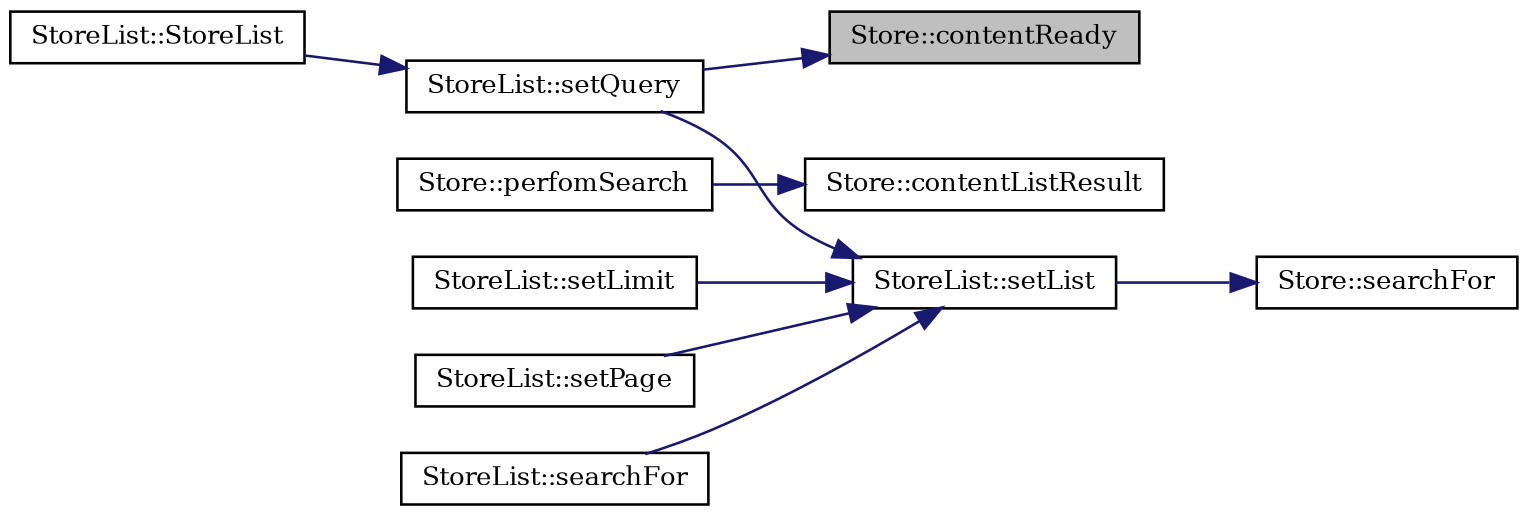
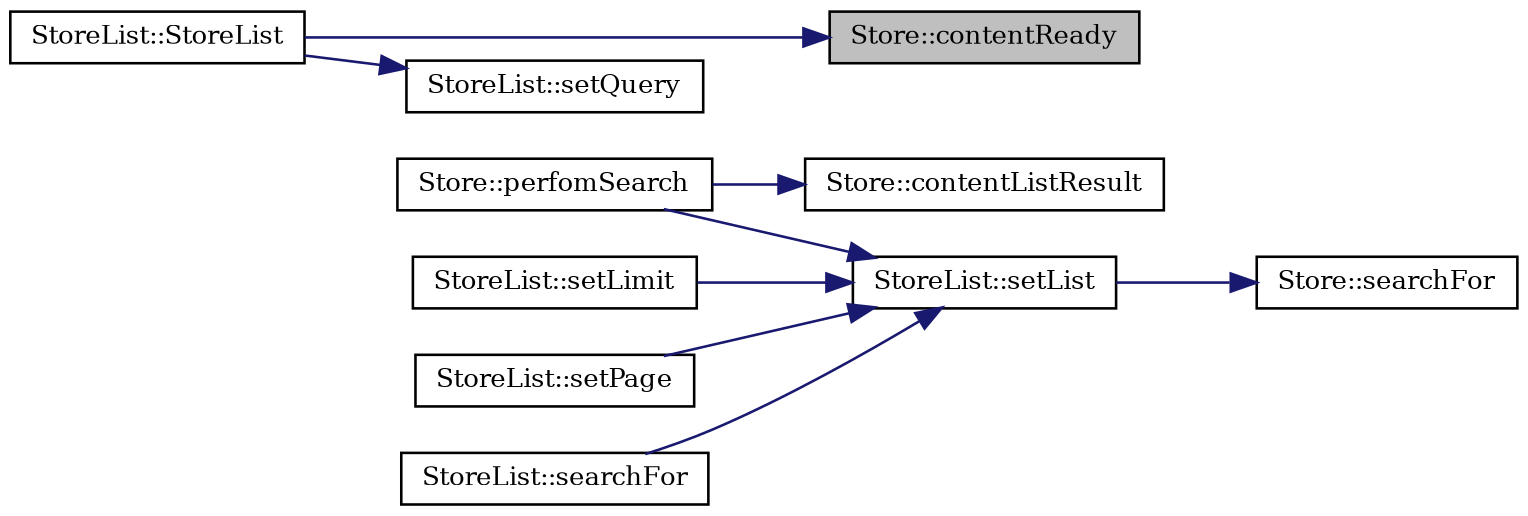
  digraph {
    fontname="DejaVu Serif"
    rankdir=RL
    node [color=black fillcolor=white fontname="DejaVu Serif" fontsize=10 shape=record style=filled]
    edge [color=midnightblue dir=back fontname="DejaVu Serif" fontsize=10 labelfontname=Helvetica labelfontsize=10 style=solid]
    n1 [fillcolor=grey75 fontcolor=black height=0.2 label="Store::contentReady" width=0.4]
    n2 [height=0.2 label="StoreList::StoreList" width=0.4]
    n3 [height=0.2 label="Store::contentListResult" width=0.4]
    n4 [height=0.2 label="Store::perfomSearch" width=0.4]
    n5 [height=0.2 label="Store::searchFor" width=0.4]
    n6 [height=0.2 label="StoreList::setList" width=0.4]
    n7 [height=0.2 label="StoreList::setLimit" width=0.4]
    n8 [height=0.2 label="StoreList::setPage" width=0.4]
    n9 [height=0.2 label="StoreList::setQuery" width=0.4]
    n10 [height=0.2 label="StoreList::searchFor" width=0.4]
-   n1 -> n9
+   n1 -> n2
    n3 -> n4
    n5 -> n6
    n6 -> n7
    n6 -> n8
-   n6 -> n9
+   n6 -> n4
    n6 -> n10
    n9 -> n2
  }
